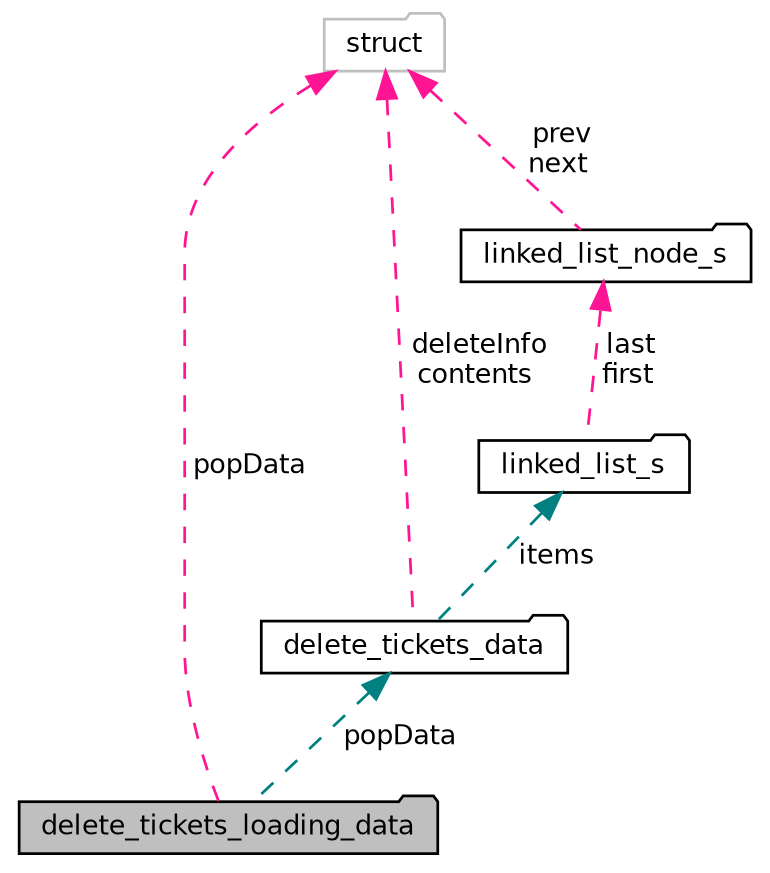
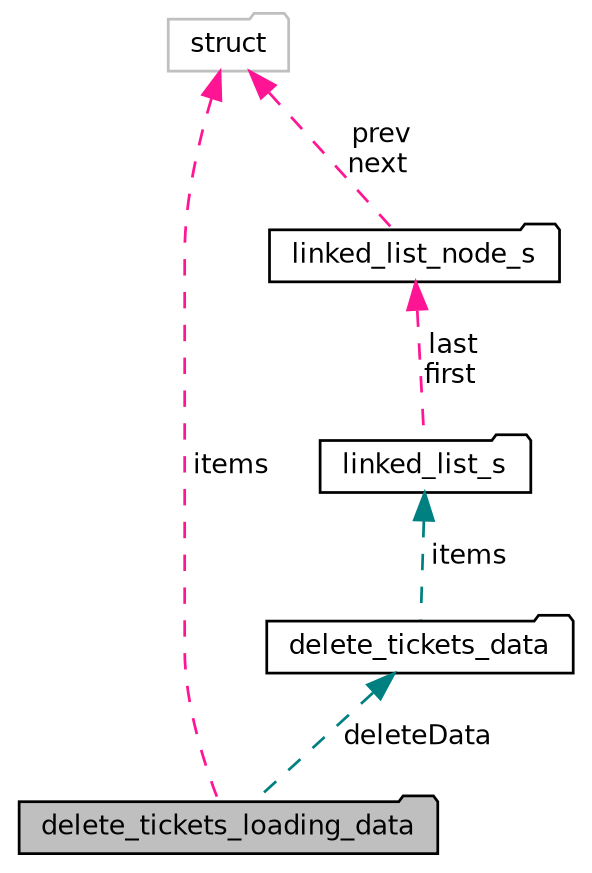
  digraph {
    node [color=black fillcolor=white fontname=Helvetica fontsize=10 shape=folder style=filled]
    edge [color=deeppink dir=back fontname=Helvetica fontsize=10 labelfontname=Helvetica labelfontsize=10 style=dashed]
    n1 [fillcolor=grey75 fontcolor=black height=0.2 label=delete_tickets_loading_data width=0.4]
    n2 [color=grey75 height=0.2 label=struct width=0.4]
    n3 [height=0.2 label=delete_tickets_data width=0.4]
    n4 [height=0.2 label=linked_list_node_s width=0.4]
    n5 [height=0.2 label=linked_list_s width=0.4]
-   n2 -> n1 [label=" popData"]
-   n2 -> n3 [label=" deleteInfo\ncontents"]
+   n2 -> n1 [label=" items"]
    n2 -> n4 [label=" prev\nnext"]
-   n3 -> n1 [color=teal label=" popData"]
+   n3 -> n1 [color=teal label=" deleteData"]
    n4 -> n5 [label=" last\nfirst"]
    n5 -> n3 [color=teal label=" items"]
  }
